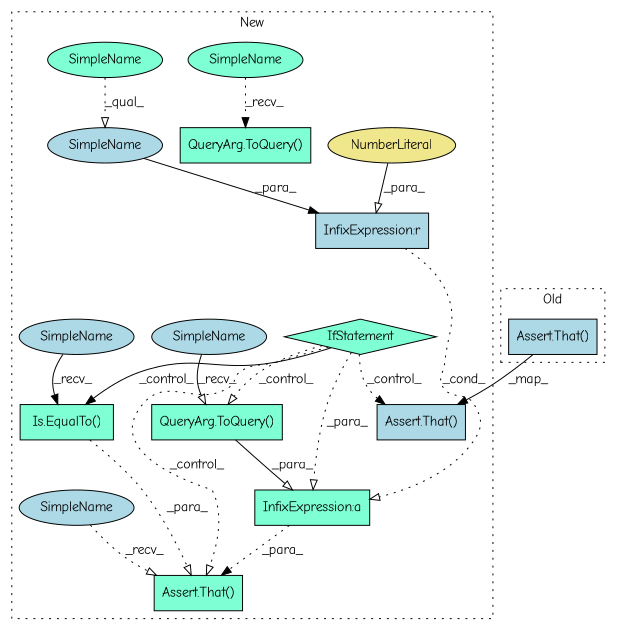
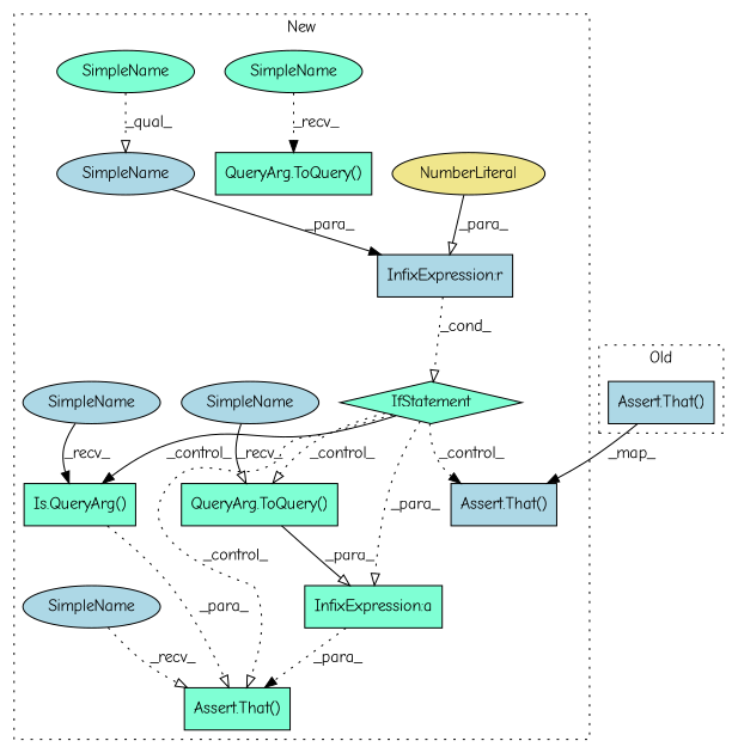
  digraph {
    fontname="Comic Neue"
    node [a=32 fillcolor=aquamarine fontname="Comic Neue" l="5,1" s=6245 shape=box style=filled]
    edge [arrowhead=onormal fontname="Comic Neue" style=dotted]
    n1 [fillcolor=lightblue label="Assert.That()" s="6279,6344"]
    n2 [a=27 fillcolor=lightblue l=4 label="InfixExpression:r" s=6255]
    n3 [a=34 fillcolor=khaki l=1 label=NumberLiteral s=6259 shape=ellipse]
    n4 [a=25 l="4,2" label=IfStatement s="6241,6260" shape=diamond]
    n5 [l=9 label="QueryArg.ToQuery()" s=6386]
    n6 [a=42 fillcolor=lightblue l=10 label=SimpleName shape=ellipse]
    n7 [a=27 l=1 label="InfixExpression:a" s=6395]
    n8 [label="Assert.That()" s="6377,6456"]
-   n9 [l="29,1" label="Is.EqualTo()" s="6407,6455"]
+   n9 [l="29,1" label="Is.QueryArg()" s="6407,6455"]
    n10 [l=9 label="QueryArg.ToQuery()" s=6490]
    n11 [a=42 fillcolor=lightblue l=2 label=SimpleName s=6404 shape=ellipse]
    n12 [a=42 l=3 label=SimpleName s=6486 shape=ellipse]
    n13 [a=42 fillcolor=lightblue l=3 label=SimpleName s=6382 shape=ellipse]
    n14 [a=42 l=4 label=SimpleName shape=ellipse]
    n15 [a=42 fillcolor=lightblue l=6 label=SimpleName s=6370 shape=ellipse]
    n16 [fillcolor=lightblue label="Assert.That()" s="4837,4921"]
    subgraph cluster_1 {
      label=New
      style=dotted
      n1
      n2
      n3
      n4
      n5
      n6
      n7
      n8
      n9
      n10
      n11
      n12
      n13
      n14
      n15
    }
    subgraph cluster_2 {
      label=Old
      style=dotted
      n16
    }
-   n2 -> n7 [label=_cond_]
+   n2 -> n4 [label=_cond_]
    n3 -> n2 [label=_para_ style=solid]
    n4 -> n1 [arrowhead=normal label=_control_]
    n4 -> n5 [label=_control_]
    n4 -> n7 [label=_para_]
    n4 -> n8 [label=_control_]
    n4 -> n9 [arrowhead=normal label=_control_ style=solid]
    n5 -> n7 [label=_para_ style=solid]
    n6 -> n2 [arrowhead=normal label=_para_ style=solid]
    n7 -> n8 [arrowhead=normal label=_para_]
    n9 -> n8 [label=_para_]
    n11 -> n9 [arrowhead=normal label=_recv_ style=solid]
    n12 -> n10 [arrowhead=normal label=_recv_]
    n13 -> n5 [label=_recv_ style=solid]
    n14 -> n6 [label=_qual_]
    n15 -> n8 [label=_recv_]
    n16 -> n1 [arrowhead=normal label=_map_ style=solid]
  }
